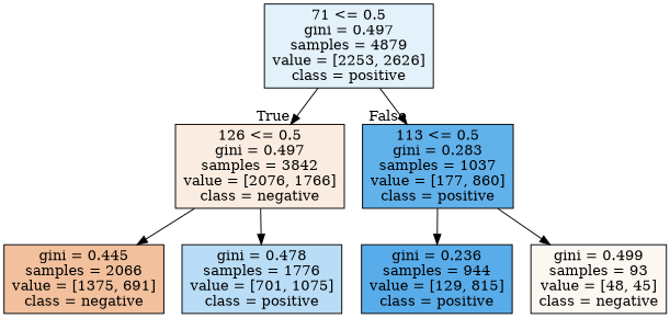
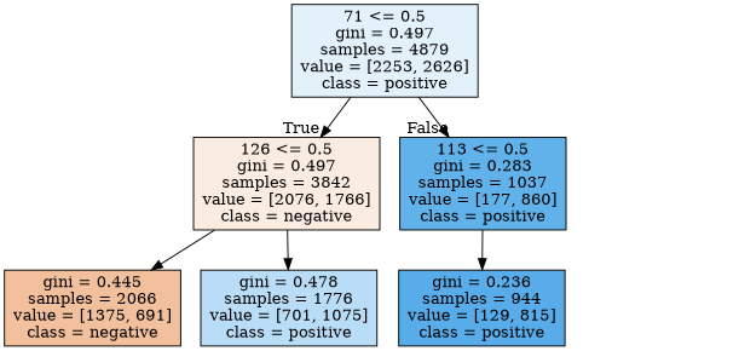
  digraph {
    node [color=black shape=box style=filled]
    n1 [fillcolor="#399de524" label="71 <= 0.5\ngini = 0.497\nsamples = 4879\nvalue = [2253, 2626]\nclass = positive"]
    n2 [fillcolor="#e5813926" label="126 <= 0.5\ngini = 0.497\nsamples = 3842\nvalue = [2076, 1766]\nclass = negative"]
    n3 [fillcolor="#399de5cb" label="113 <= 0.5\ngini = 0.283\nsamples = 1037\nvalue = [177, 860]\nclass = positive"]
    n4 [fillcolor="#e581397f" label="gini = 0.445\nsamples = 2066\nvalue = [1375, 691]\nclass = negative"]
    n5 [fillcolor="#399de559" label="gini = 0.478\nsamples = 1776\nvalue = [701, 1075]\nclass = positive"]
    n6 [fillcolor="#399de5d7" label="gini = 0.236\nsamples = 944\nvalue = [129, 815]\nclass = positive"]
-   n7 [fillcolor="#e5813910" label="gini = 0.499\nsamples = 93\nvalue = [48, 45]\nclass = negative"]
    n1 -> n2 [headlabel=True labelangle=45 labeldistance=2.5]
    n1 -> n3 [headlabel=False labelangle=-45 labeldistance=2.5]
    n2 -> n4
    n2 -> n5
    n3 -> n6
-   n3 -> n7
  }
